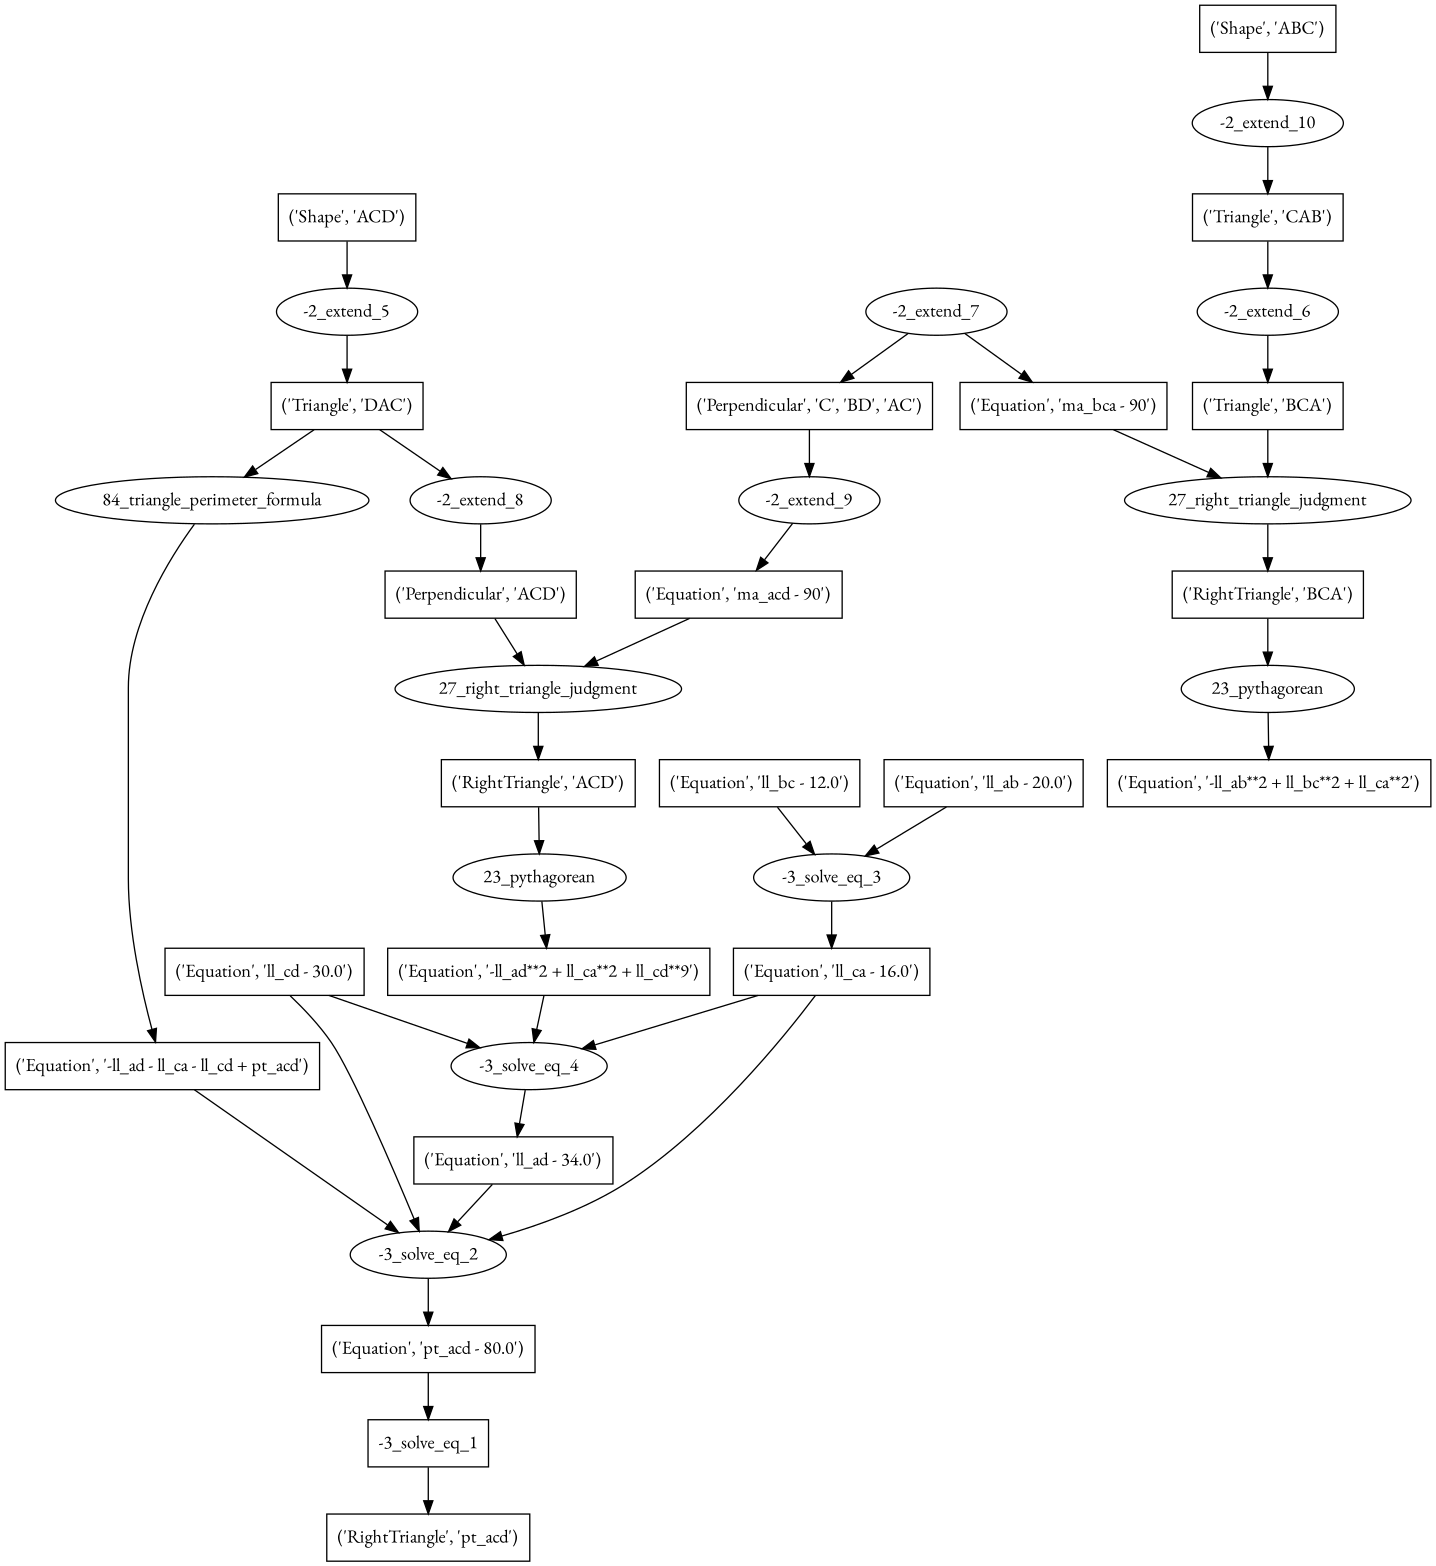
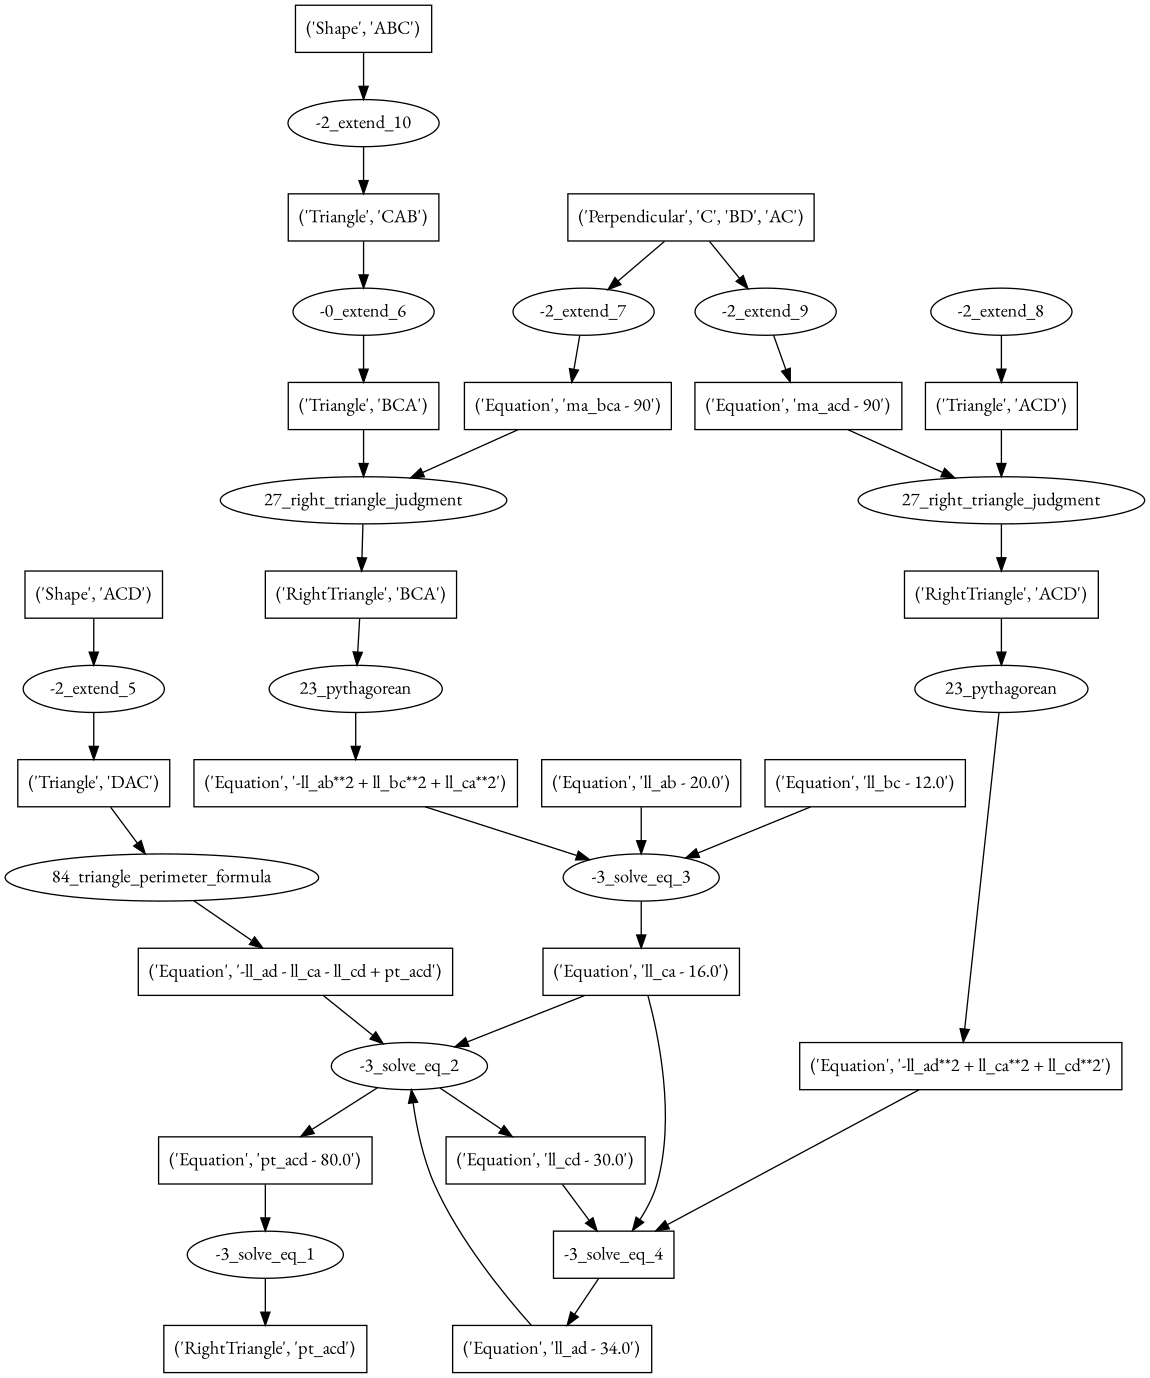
  digraph {
    fontname="EB Garamond"
    node [fontname="EB Garamond" shape=box]
    edge [fontname="EB Garamond"]
    n1 [label="('RightTriangle', 'pt_acd')"]
-   n2 [label="-3_solve_eq_1"]
+   n2 [label="-3_solve_eq_1" shape=""]
    n3 [label="('Equation', 'pt_acd - 80.0')"]
    n4 [label="-3_solve_eq_2" shape=""]
    n5 [label="('Equation', 'll_cd - 30.0')"]
-   n6 [label="-3_solve_eq_4" shape=""]
+   n6 [label="-3_solve_eq_4"]
    n7 [label="('Equation', 'll_ad - 34.0')"]
    n8 [label="('Equation', 'll_ca - 16.0')"]
    n9 [label="('Equation', '-ll_ad - ll_ca - ll_cd + pt_acd')"]
    n10 [label="-3_solve_eq_3" shape=""]
    n11 [label="('Equation', 'll_ab - 20.0')"]
    n12 [label="('Equation', 'll_bc - 12.0')"]
    n13 [label="('Equation', '-ll_ab**2 + ll_bc**2 + ll_ca**2')"]
-   n14 [label="('Equation', '-ll_ad**2 + ll_ca**2 + ll_cd**9')"]
+   n14 [label="('Equation', '-ll_ad**2 + ll_ca**2 + ll_cd**2')"]
    n15 [label="84_triangle_perimeter_formula" shape=""]
    n16 [label="('Triangle', 'DAC')"]
    n17 [label="-2_extend_8" shape=""]
-   n18 [label="('Perpendicular', 'ACD')"]
+   n18 [label="('Triangle', 'ACD')"]
    n19 [label="23_pythagorean" shape=""]
    n20 [label="('RightTriangle', 'BCA')"]
    n21 [label="23_pythagorean" shape=""]
    n22 [label="('RightTriangle', 'ACD')"]
    n23 [label="-2_extend_5" shape=""]
    n24 [label="('Shape', 'ACD')"]
    n25 [label="27_right_triangle_judgment" shape=""]
    n26 [label="('Triangle', 'BCA')"]
    n27 [label="('Equation', 'ma_bca - 90')"]
    n28 [label="27_right_triangle_judgment" shape=""]
    n29 [label="('Equation', 'ma_acd - 90')"]
-   n30 [label="-2_extend_6" shape=""]
+   n30 [label="-0_extend_6" shape=""]
    n31 [label="('Triangle', 'CAB')"]
    n32 [label="-2_extend_7" shape=""]
    n33 [label="('Perpendicular', 'C', 'BD', 'AC')"]
    n34 [label="-2_extend_9" shape=""]
    n35 [label="-2_extend_10" shape=""]
    n36 [label="('Shape', 'ABC')"]
    n2 -> n1
    n3 -> n2
    n4 -> n3
-   n5 -> n4
+   n4 -> n5
    n5 -> n6
    n6 -> n7
    n7 -> n4
    n8 -> n4
    n8 -> n6
    n9 -> n4
    n10 -> n8
    n11 -> n10
    n12 -> n10
+   n13 -> n10
    n14 -> n6
    n15 -> n9
    n16 -> n15
-   n16 -> n17
    n17 -> n18
    n18 -> n28
    n19 -> n13
    n20 -> n19
    n21 -> n14
    n22 -> n21
    n23 -> n16
    n24 -> n23
    n25 -> n20
    n26 -> n25
    n27 -> n25
    n28 -> n22
    n29 -> n28
    n30 -> n26
    n31 -> n30
    n32 -> n27
-   n32 -> n33
+   n33 -> n32
    n33 -> n34
    n34 -> n29
    n35 -> n31
    n36 -> n35
  }
